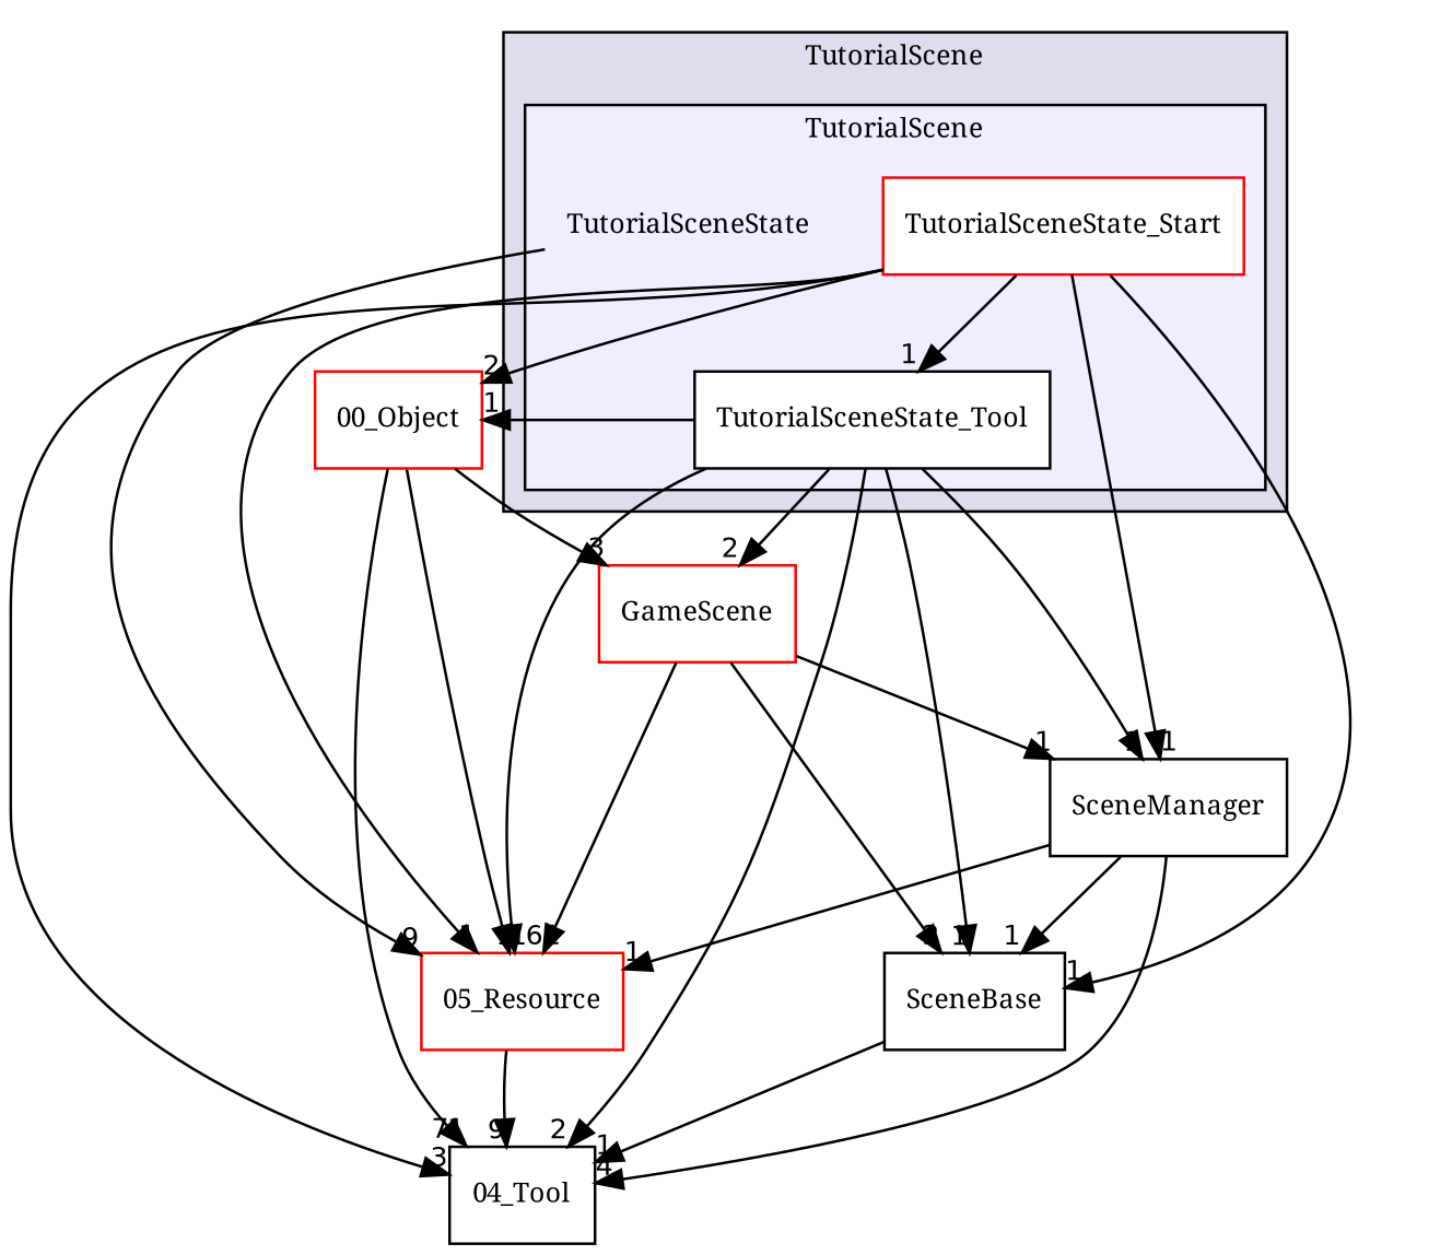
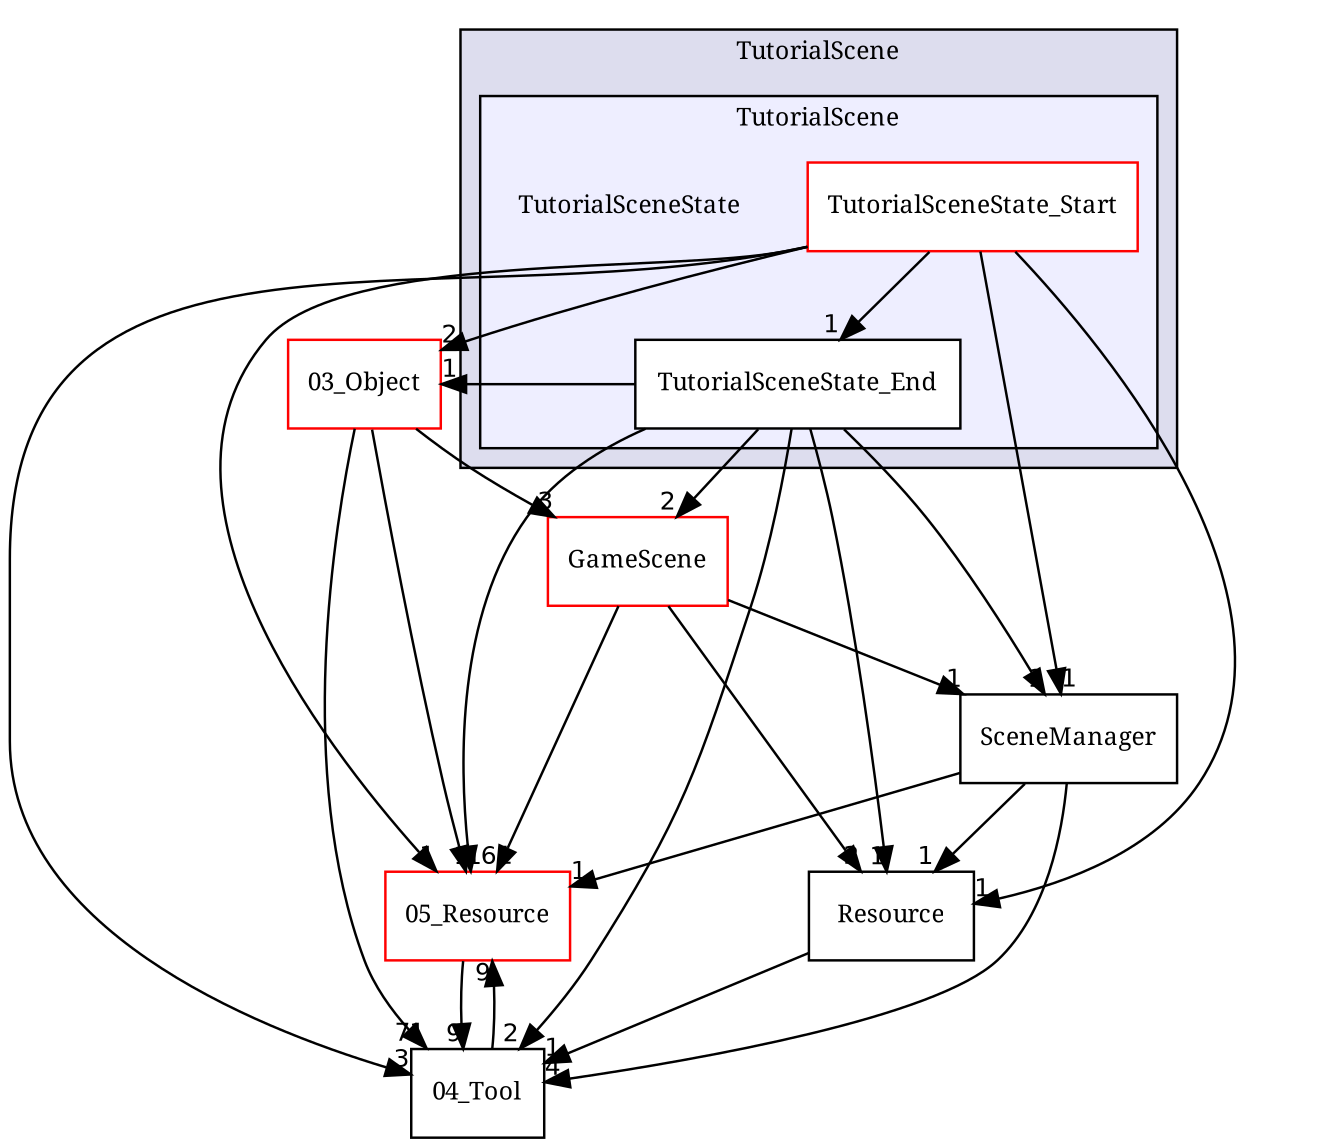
  digraph {
    compound=true
    fontname="Noto Serif"
    node [fontname="Noto Serif" fontsize=10 shape=box color=red fillcolor=white style=filled]
    edge [fontname="Noto Serif" headlabel=1 labeldistance=1.5 labelfontname=Helvetica labelfontsize=10]
    n1 [label=TutorialSceneState shape=plaintext color="" fillcolor="" style=""]
-   n2 [color=black label=TutorialSceneState_Tool]
+   n2 [color=black label=TutorialSceneState_End]
    n3 [label=TutorialSceneState_Start]
-   n4 [label="00_Object"]
+   n4 [label="03_Object"]
    n5 [label="05_Resource"]
    n6 [label=SceneManager color="" fillcolor="" style=""]
    n7 [color=black label="04_Tool"]
-   n8 [label=SceneBase color="" fillcolor="" style=""]
+   n8 [label=Resource color="" fillcolor="" style=""]
    n9 [label=GameScene]
    subgraph cluster_1 {
      bgcolor="#ddddee"
      fontsize=10
      label=TutorialScene
      pencolor=black
      subgraph cluster_2 {
        bgcolor="#eeeeff"
        fontsize=10
        label=TutorialScene
        pencolor=black
        n1
        n2
        n3
      }
    }
    n2 -> n4
    n2 -> n5
    n2 -> n6
    n2 -> n7 [headlabel=2]
    n2 -> n8
    n2 -> n9 [headlabel=2]
    n3 -> n2
    n3 -> n4 [headlabel=2]
    n3 -> n5
    n3 -> n6
    n3 -> n7 [headlabel=3]
    n3 -> n8
    n4 -> n5 [headlabel=16]
    n4 -> n7 [headlabel=71]
    n4 -> n9 [headlabel=3]
    n5 -> n7 [headlabel=9]
    n6 -> n5
    n6 -> n7 [headlabel=4]
    n6 -> n8
-   n1 -> n5 [headlabel=9]
+   n7 -> n5 [headlabel=9]
    n8 -> n7
    n9 -> n5
    n9 -> n6
    n9 -> n8 [headlabel=2]
  }
